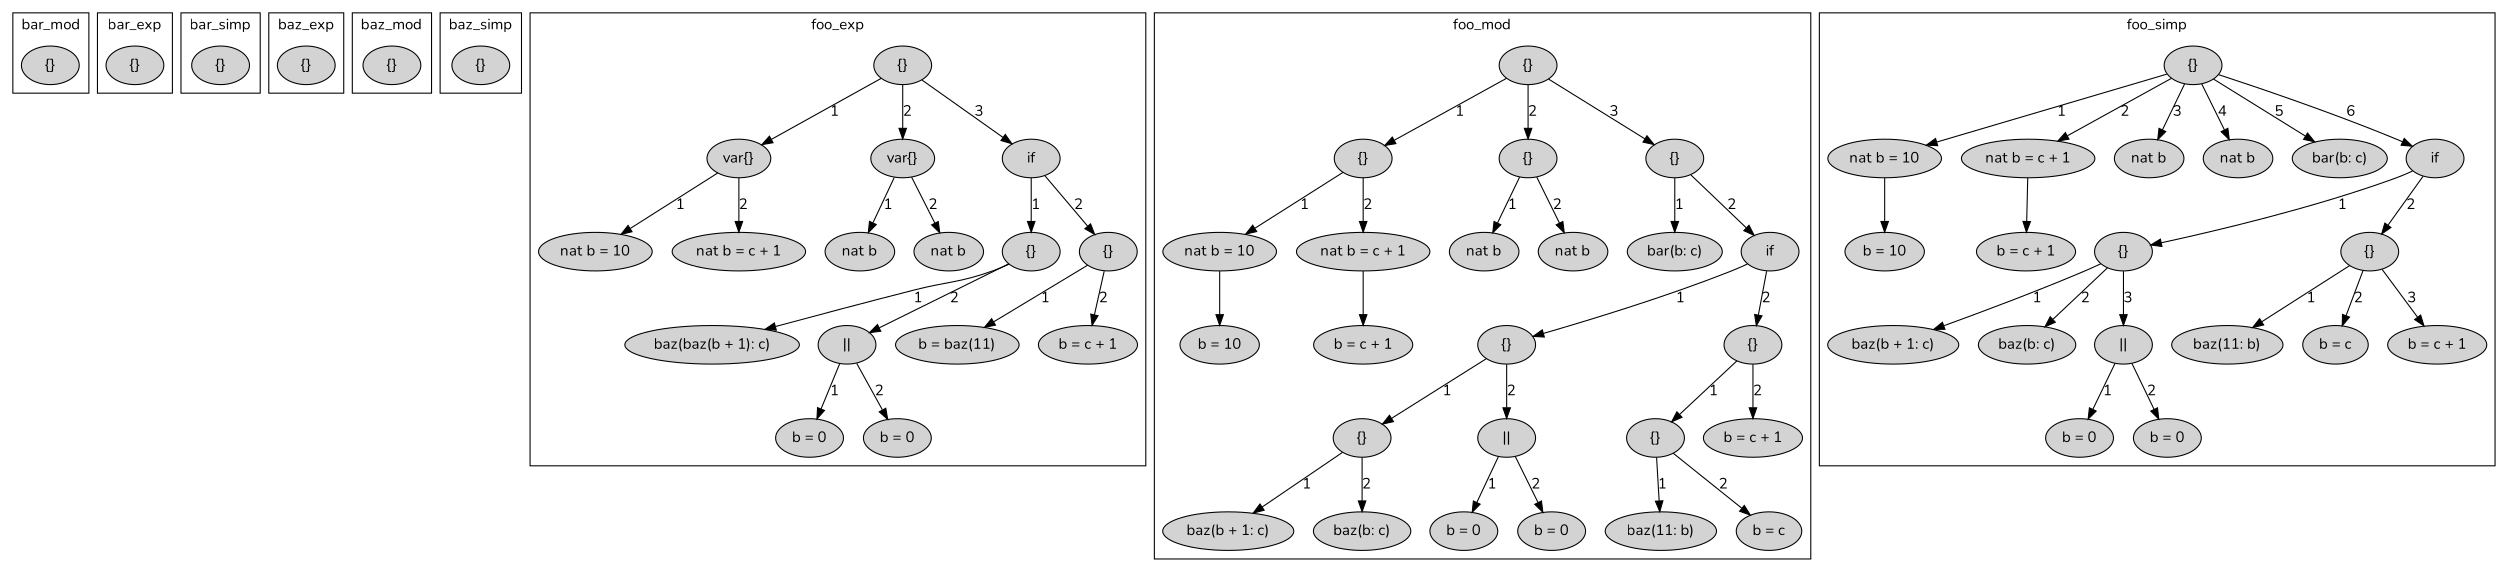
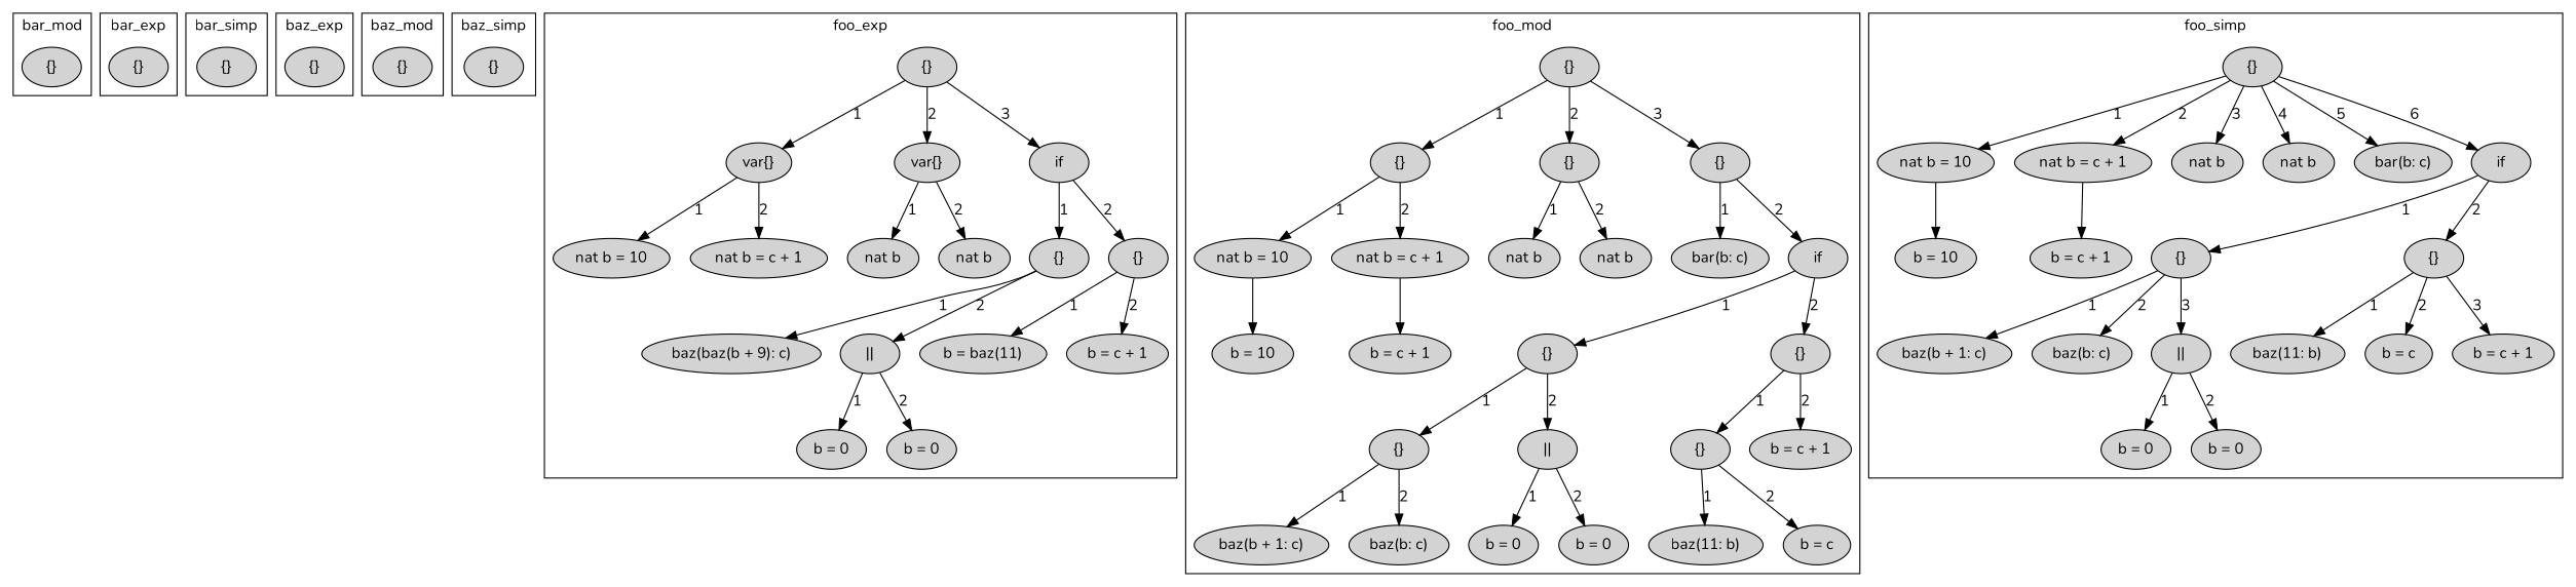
  digraph {
    fontname=Nunito
    node [style=filled fontname=Nunito]
    edge [fontname=Nunito]
    n1 [label="{}"]
    n2 [label="{}"]
    n3 [label="{}"]
    n4 [label="{}"]
    n5 [label="{}"]
    n6 [label="{}"]
    n7 [label="{}"]
    n8 [label="var{}"]
    n9 [label="var{}"]
    n10 [label=if]
    n11 [label="nat b = 10"]
    n12 [label="nat b = c + 1"]
    n13 [label="nat b"]
    n14 [label="nat b"]
    n15 [label="{}"]
    n16 [label="{}"]
-   n17 [label="baz(baz(b + 1): c)"]
+   n17 [label="baz(baz(b + 9): c)"]
    n18 [label="||"]
    n19 [label="b = 0"]
    n20 [label="b = 0"]
    n21 [label="b = baz(11)"]
    n22 [label="b = c + 1"]
    n23 [label="{}"]
    n24 [label="{}"]
    n25 [label="{}"]
    n26 [label="{}"]
    n27 [label="nat b = 10"]
    n28 [label="nat b = c + 1"]
    n29 [label="b = 10"]
    n30 [label="b = c + 1"]
    n31 [label="nat b"]
    n32 [label="nat b"]
    n33 [label="bar(b: c)"]
    n34 [label=if]
    n35 [label="{}"]
    n36 [label="{}"]
    n37 [label="{}"]
    n38 [label="||"]
    n39 [label="baz(b + 1: c)"]
    n40 [label="baz(b: c)"]
    n41 [label="b = 0"]
    n42 [label="b = 0"]
    n43 [label="{}"]
    n44 [label="b = c + 1"]
    n45 [label="baz(11: b)"]
    n46 [label="b = c"]
    n47 [label="{}"]
    n48 [label="nat b = 10"]
    n49 [label="nat b = c + 1"]
    n50 [label="nat b"]
    n51 [label="nat b"]
    n52 [label="bar(b: c)"]
    n53 [label=if]
    n54 [label="b = 10"]
    n55 [label="b = c + 1"]
    n56 [label="{}"]
    n57 [label="{}"]
    n58 [label="baz(b + 1: c)"]
    n59 [label="baz(b: c)"]
    n60 [label="||"]
    n61 [label="b = 0"]
    n62 [label="b = 0"]
    n63 [label="baz(11: b)"]
    n64 [label="b = c"]
    n65 [label="b = c + 1"]
    subgraph cluster_1 {
      color=black
      label=bar_mod
      n1
    }
    subgraph cluster_2 {
      color=black
      label=bar_exp
      n2
    }
    subgraph cluster_3 {
      color=black
      label=bar_simp
      n3
    }
    subgraph cluster_4 {
      color=black
      label=baz_exp
      n4
    }
    subgraph cluster_5 {
      color=black
      label=baz_mod
      n5
    }
    subgraph cluster_6 {
      color=black
      label=baz_simp
      n6
    }
    subgraph cluster_7 {
      color=black
      label=foo_exp
      n7
      n8
      n9
      n10
      n11
      n12
      n13
      n14
      n15
      n16
      n17
      n18
      n19
      n20
      n21
      n22
    }
    subgraph cluster_8 {
      color=black
      label=foo_mod
      n23
      n24
      n25
      n26
      n27
      n28
      n29
      n30
      n31
      n32
      n33
      n34
      n35
      n36
      n37
      n38
      n39
      n40
      n41
      n42
      n43
      n44
      n45
      n46
    }
    subgraph cluster_9 {
      color=black
      label=foo_simp
      n47
      n48
      n49
      n50
      n51
      n52
      n53
      n54
      n55
      n56
      n57
      n58
      n59
      n60
      n61
      n62
      n63
      n64
      n65
    }
    n7 -> n8 [label=1]
    n7 -> n9 [label=2]
    n7 -> n10 [label=3]
    n8 -> n11 [label=1]
    n8 -> n12 [label=2]
    n9 -> n13 [label=1]
    n9 -> n14 [label=2]
    n10 -> n15 [label=1]
    n10 -> n16 [label=2]
    n15 -> n17 [label=1]
    n15 -> n18 [label=2]
    n16 -> n21 [label=1]
    n16 -> n22 [label=2]
    n18 -> n19 [label=1]
    n18 -> n20 [label=2]
    n23 -> n24 [label=1]
    n23 -> n25 [label=2]
    n23 -> n26 [label=3]
    n24 -> n27 [label=1]
    n24 -> n28 [label=2]
    n25 -> n31 [label=1]
    n25 -> n32 [label=2]
    n26 -> n33 [label=1]
    n26 -> n34 [label=2]
    n27 -> n29
    n28 -> n30
    n34 -> n35 [label=1]
    n34 -> n36 [label=2]
    n35 -> n37 [label=1]
    n35 -> n38 [label=2]
    n36 -> n43 [label=1]
    n36 -> n44 [label=2]
    n37 -> n39 [label=1]
    n37 -> n40 [label=2]
    n38 -> n41 [label=1]
    n38 -> n42 [label=2]
    n43 -> n45 [label=1]
    n43 -> n46 [label=2]
    n47 -> n48 [label=1]
    n47 -> n49 [label=2]
    n47 -> n50 [label=3]
    n47 -> n51 [label=4]
    n47 -> n52 [label=5]
    n47 -> n53 [label=6]
    n48 -> n54
    n49 -> n55
    n53 -> n56 [label=1]
    n53 -> n57 [label=2]
    n56 -> n58 [label=1]
    n56 -> n59 [label=2]
    n56 -> n60 [label=3]
    n57 -> n63 [label=1]
    n57 -> n64 [label=2]
    n57 -> n65 [label=3]
    n60 -> n61 [label=1]
    n60 -> n62 [label=2]
  }
